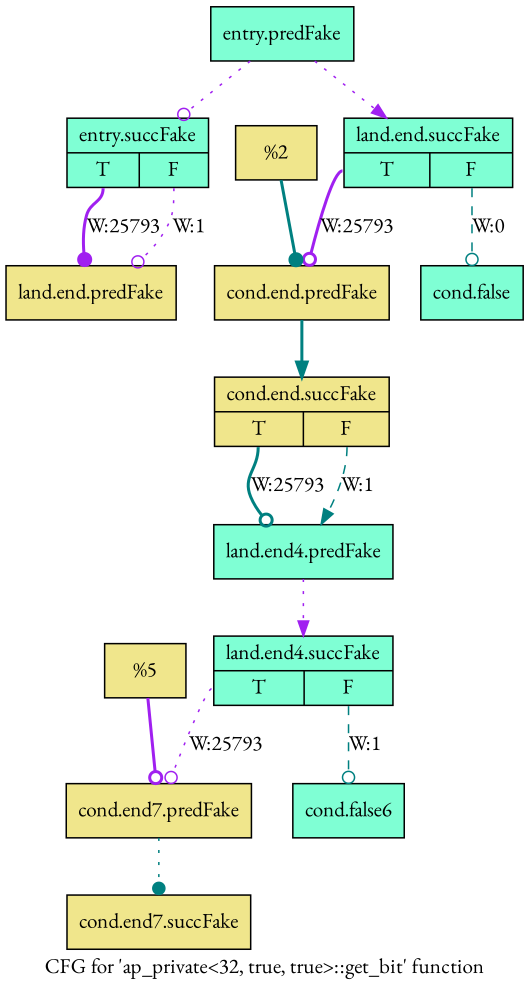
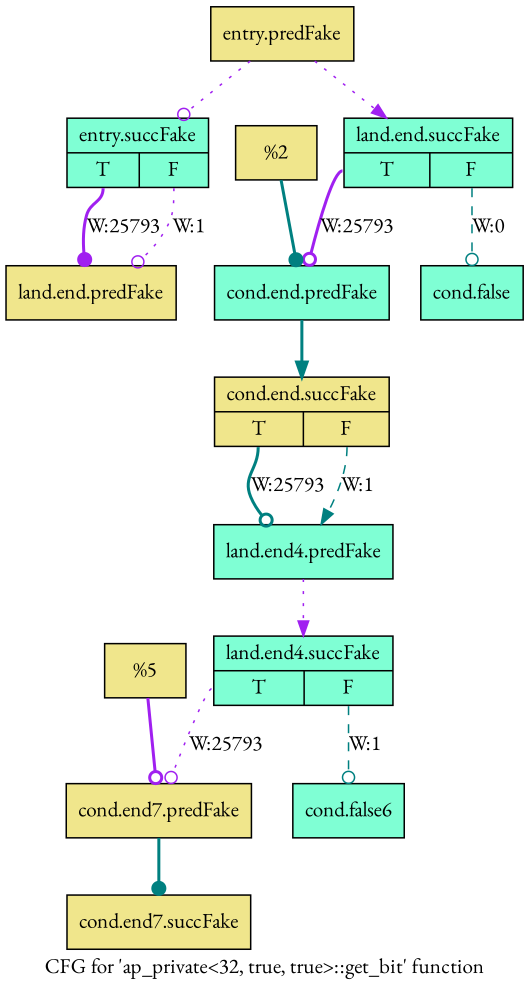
  digraph {
    fontname="EB Garamond"
    label="CFG for 'ap_private\<32, true, true\>::get_bit' function"
    node [fillcolor=aquamarine fontname="EB Garamond" shape=record style=filled filename="/tools/Xilinx/Vitis_HLS/2022.1/include/etc/ap_private.h" linenumber=2566]
    edge [arrowhead=odot color=purple execusionnum=25792 fontname="EB Garamond" style=bold]
-   n1 [label="{entry.predFake}" filename="" linenumber=""]
+   n1 [fillcolor=khaki label="{entry.predFake}" filename="" linenumber=""]
    n2 [label="{entry.succFake|{<s0>T|<s1>F}}" linenumber=2565]
    n3 [label="{land.end.succFake|{<s0>T|<s1>F}}" linenumber=2565]
    n4 [fillcolor=khaki label="{land.end.predFake}" linenumber=2565]
-   n5 [fillcolor=khaki label="{cond.end.predFake}"]
+   n5 [label="{cond.end.predFake}"]
    n6 [label="{cond.false}" linenumber=2565]
    n7 [fillcolor=khaki label="{cond.end.succFake|{<s0>T|<s1>F}}"]
    n8 [label="{land.end4.predFake}"]
    n9 [fillcolor=khaki label="{%2}" linenumber=2565]
    n10 [label="{land.end4.succFake|{<s0>T|<s1>F}}"]
    n11 [fillcolor=khaki label="{cond.end7.predFake}" linenumber=2568]
    n12 [label="{cond.false6}"]
    n13 [fillcolor=khaki label="{cond.end7.succFake}" linenumber=2568]
    n14 [fillcolor=khaki label="{%5}"]
    n1 -> n2 [filename="/tools/Xilinx/Vitis_HLS/2022.1/include/etc/ap_private.h" style=dotted]
    n1 -> n3 [arrowhead=normal filename="/tools/Xilinx/Vitis_HLS/2022.1/include/etc/ap_private.h" style=dotted]
    n2 -> n4 [arrowhead=dot label="W:25793" tailport=s0]
    n2 -> n4 [label="W:1" style=dotted tailport=s1 execusionnum=""]
    n3 -> n5 [filename="/tools/Xilinx/Vitis_HLS/2022.1/include/etc/ap_private.h" label="W:25793" tailport=s0]
    n3 -> n6 [color=teal label="W:0" style=dashed tailport=s1 execusionnum=""]
    n5 -> n7 [arrowhead=normal color=teal filename="/tools/Xilinx/Vitis_HLS/2022.1/include/etc/ap_private.h"]
    n7 -> n8 [color=teal label="W:25793" tailport=s0]
    n7 -> n8 [arrowhead=normal color=teal label="W:1" style=dashed tailport=s1 execusionnum=""]
    n8 -> n10 [arrowhead=normal filename="/tools/Xilinx/Vitis_HLS/2022.1/include/etc/ap_private.h" style=dotted]
    n9 -> n5 [arrowhead=dot color=teal execusionnum=""]
    n10 -> n11 [filename="/tools/Xilinx/Vitis_HLS/2022.1/include/etc/ap_private.h" label="W:25793" style=dotted tailport=s0]
    n10 -> n12 [color=teal label="W:1" style=dashed tailport=s1 execusionnum=""]
-   n11 -> n13 [arrowhead=dot color=teal execusionnum=0 filename="/tools/Xilinx/Vitis_HLS/2022.1/include/etc/ap_private.h" style=dotted]
+   n11 -> n13 [arrowhead=dot color=teal execusionnum=0 filename="/tools/Xilinx/Vitis_HLS/2022.1/include/etc/ap_private.h"]
    n14 -> n11 [execusionnum=""]
  }
